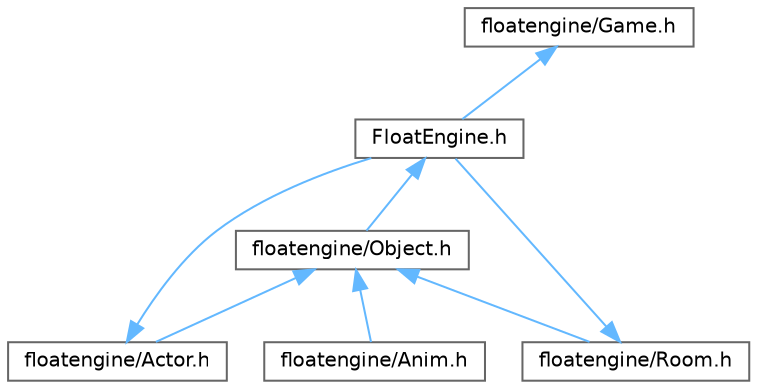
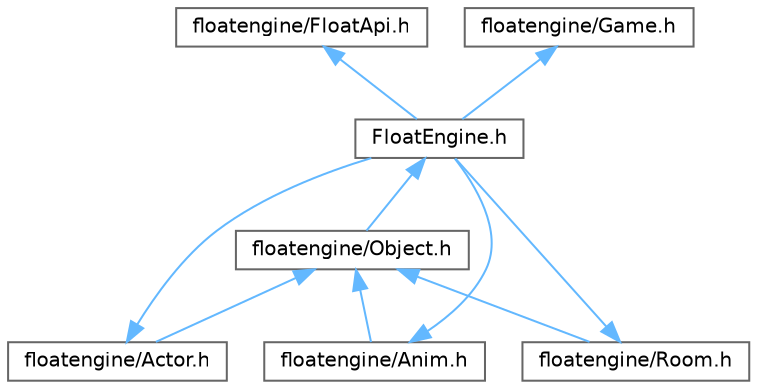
  digraph {
    node [color=grey40 fillcolor=white fontname=Helvetica fontsize=10 shape=box style=filled]
    edge [color=steelblue1 dir=back fontname=Helvetica fontsize=10 labelfontname=Helvetica labelfontsize=10 style=solid]
+   n1 [height=0.2 label="floatengine/FloatApi.h" width=0.4]
    n2 [height=0.2 label="FloatEngine.h" width=0.4]
    n3 [height=0.2 label="floatengine/Object.h" width=0.4]
    n4 [height=0.2 label="floatengine/Game.h" width=0.4]
    n5 [height=0.2 label="floatengine/Actor.h" width=0.4]
    n6 [height=0.2 label="floatengine/Anim.h" width=0.4]
    n7 [height=0.2 label="floatengine/Room.h" width=0.4]
+   n1 -> n2
    n2 -> n3
    n3 -> n5
    n3 -> n6
    n3 -> n7
    n4 -> n2
    n5 -> n2
+   n6 -> n2
    n7 -> n2
  }
